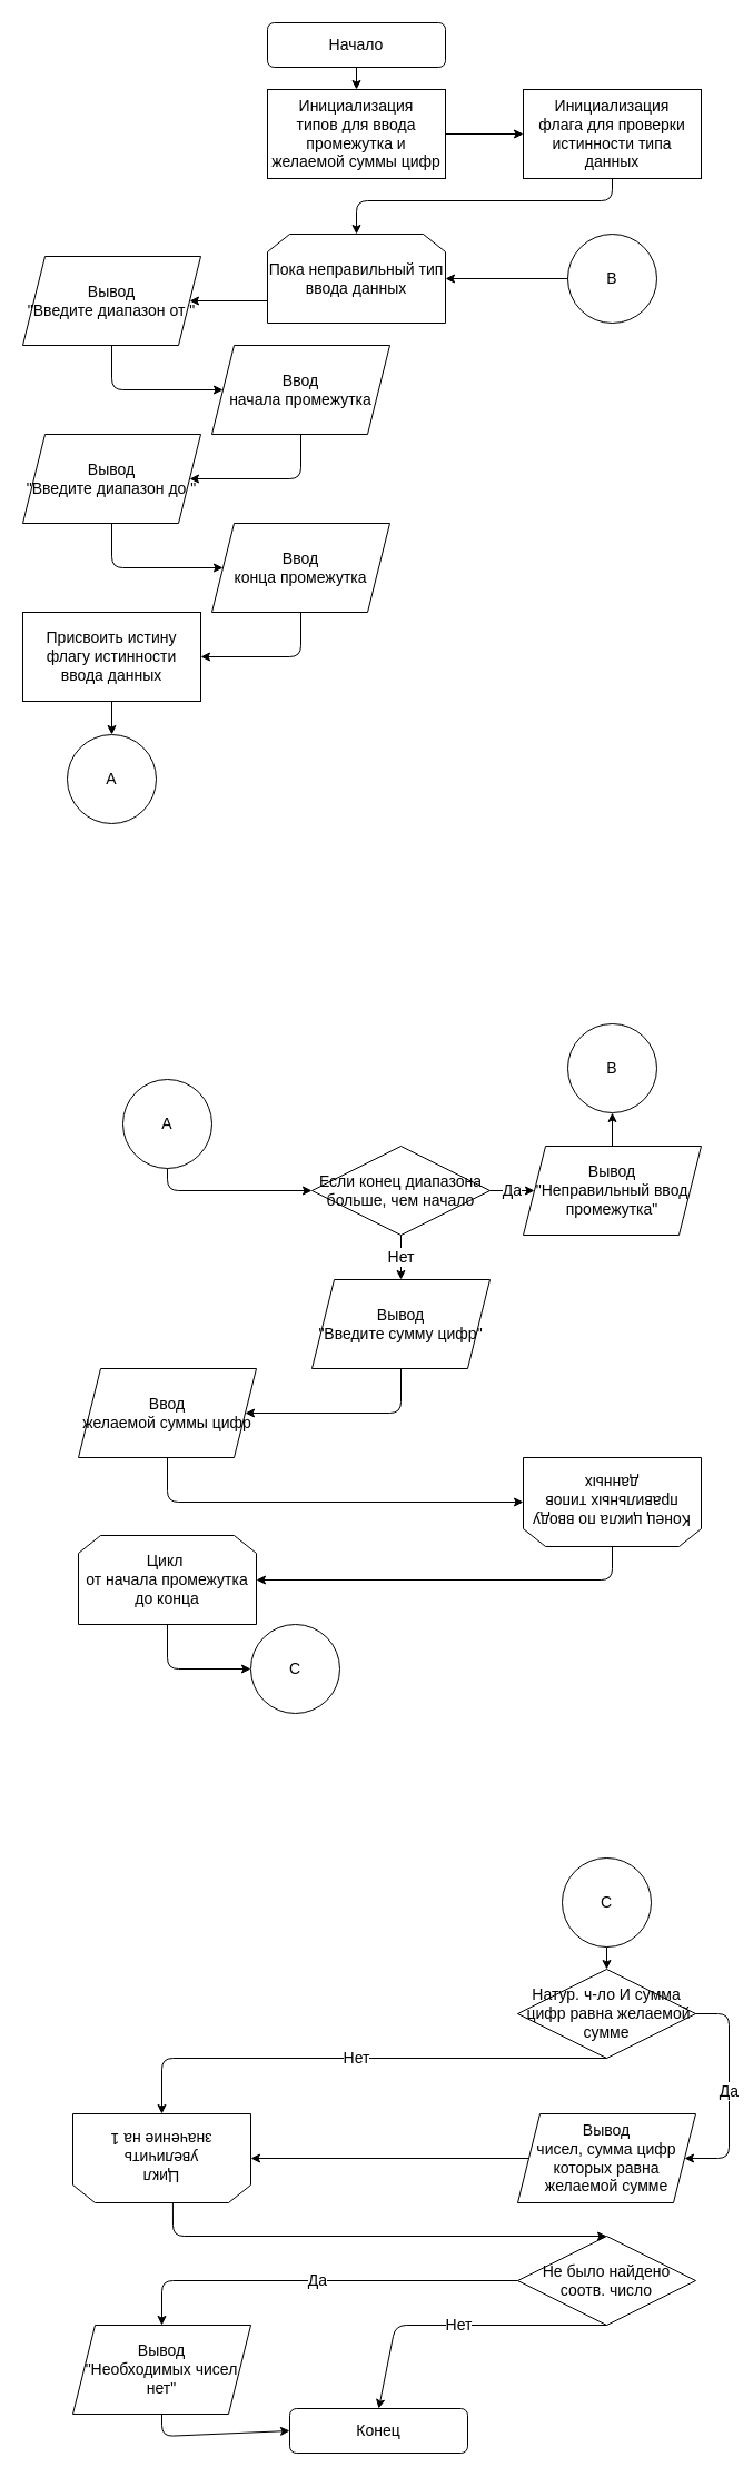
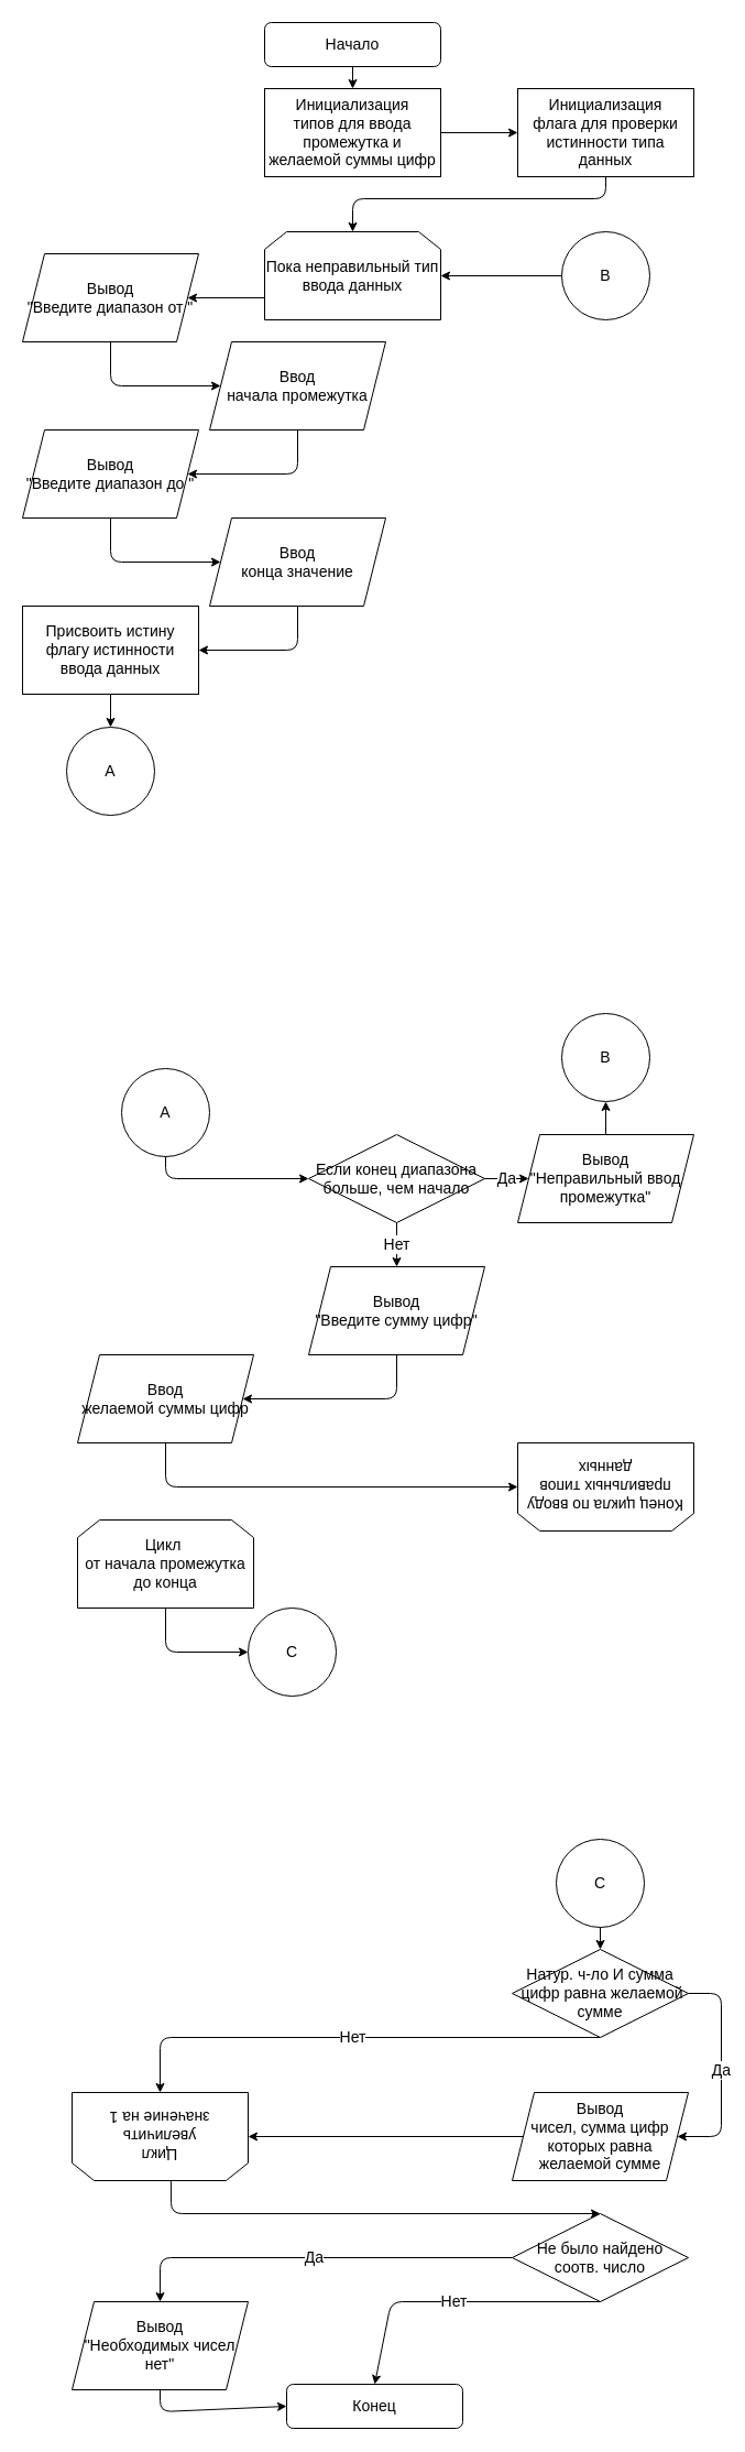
  <mxCell id="0" />
  <mxCell id="1" parent="0" />
  <mxCell id="2" value="Начало" style="rounded=1;whiteSpace=wrap;html=1;strokeWidth=1;fontSize=14;" parent="1" vertex="1"><mxGeometry x="240" y="20" width="160" height="40" as="geometry" /></mxCell>
  <mxCell id="3" value="" style="endArrow=classic;html=1;exitX=0.5;exitY=1;exitDx=0;exitDy=0;entryX=0.5;entryY=0;entryDx=0;entryDy=0;strokeWidth=1;fontSize=14;" parent="1" source="2" target="4" edge="1"><mxGeometry width="50" height="50" relative="1" as="geometry"><mxPoint x="310" y="230" as="sourcePoint" /><mxPoint x="320" y="80" as="targetPoint" /></mxGeometry></mxCell>
  <mxCell id="4" value="Инициализация&lt;br&gt;типов для ввода промежутка и желаемой суммы цифр" style="rounded=0;whiteSpace=wrap;html=1;strokeWidth=1;fontSize=14;" parent="1" vertex="1"><mxGeometry x="240" y="80" width="160" height="80" as="geometry" /></mxCell>
  <mxCell id="5" value="" style="endArrow=classic;html=1;exitX=1;exitY=0.5;exitDx=0;exitDy=0;entryX=0;entryY=0.5;entryDx=0;entryDy=0;strokeWidth=1;fontSize=14;" parent="1" source="4" target="6" edge="1"><mxGeometry width="50" height="50" relative="1" as="geometry"><mxPoint x="310" y="210" as="sourcePoint" /><mxPoint x="360" y="210" as="targetPoint" /></mxGeometry></mxCell>
  <mxCell id="6" value="Инициализация&lt;br style=&quot;font-size: 14px&quot;&gt;флага для проверки истинности типа данных" style="rounded=0;whiteSpace=wrap;html=1;strokeWidth=1;fontSize=14;" parent="1" vertex="1"><mxGeometry x="470" y="80" width="160" height="80" as="geometry" /></mxCell>
  <mxCell id="7" value="Пока неправильный тип ввода данных" style="shape=loopLimit;whiteSpace=wrap;html=1;strokeWidth=1;fontSize=14;" parent="1" vertex="1"><mxGeometry x="240" y="210" width="160" height="80" as="geometry" /></mxCell>
  <mxCell id="8" value="" style="endArrow=classic;html=1;exitX=0.5;exitY=1;exitDx=0;exitDy=0;entryX=0.5;entryY=0;entryDx=0;entryDy=0;strokeWidth=1;fontSize=14;" parent="1" source="6" target="7" edge="1"><mxGeometry width="50" height="50" relative="1" as="geometry"><mxPoint x="310" y="300" as="sourcePoint" /><mxPoint x="530" y="310" as="targetPoint" /><Array as="points"><mxPoint x="550" y="180" /><mxPoint x="320" y="180" /></Array></mxGeometry></mxCell>
  <mxCell id="9" value="Вывод&lt;br style=&quot;font-size: 14px;&quot;&gt;&quot;Введите диапазон от &quot;" style="shape=parallelogram;perimeter=parallelogramPerimeter;whiteSpace=wrap;html=1;fixedSize=1;strokeWidth=1;fontSize=14;" parent="1" vertex="1"><mxGeometry x="20" y="230" width="160" height="80" as="geometry" /></mxCell>
  <mxCell id="10" value="Ввод&lt;br style=&quot;font-size: 14px&quot;&gt;начала промежутка" style="shape=parallelogram;perimeter=parallelogramPerimeter;whiteSpace=wrap;html=1;fixedSize=1;strokeWidth=1;fontSize=14;" parent="1" vertex="1"><mxGeometry x="190" y="310" width="160" height="80" as="geometry" /></mxCell>
  <mxCell id="11" value="" style="endArrow=classic;html=1;exitX=0.5;exitY=1;exitDx=0;exitDy=0;entryX=0;entryY=0.5;entryDx=0;entryDy=0;strokeWidth=1;fontSize=14;" parent="1" source="9" target="10" edge="1"><mxGeometry width="50" height="50" relative="1" as="geometry"><mxPoint x="260" y="510" as="sourcePoint" /><mxPoint x="310" y="460" as="targetPoint" /><Array as="points"><mxPoint x="100" y="350" /></Array></mxGeometry></mxCell>
  <mxCell id="12" value="Вывод&lt;br style=&quot;font-size: 14px;&quot;&gt;&quot;Введите диапазон до &quot;" style="shape=parallelogram;perimeter=parallelogramPerimeter;whiteSpace=wrap;html=1;fixedSize=1;strokeWidth=1;fontSize=14;" parent="1" vertex="1"><mxGeometry x="20" y="390" width="160" height="80" as="geometry" /></mxCell>
  <mxCell id="13" value="" style="endArrow=classic;html=1;exitX=0.5;exitY=1;exitDx=0;exitDy=0;entryX=1;entryY=0.5;entryDx=0;entryDy=0;strokeWidth=1;fontSize=14;" parent="1" source="10" target="12" edge="1"><mxGeometry width="50" height="50" relative="1" as="geometry"><mxPoint x="260" y="510" as="sourcePoint" /><mxPoint x="270" y="550" as="targetPoint" /><Array as="points"><mxPoint x="270" y="430" /></Array></mxGeometry></mxCell>
- <mxCell id="14" value="Ввод&lt;br style=&quot;font-size: 14px&quot;&gt;конца промежутка" style="shape=parallelogram;perimeter=parallelogramPerimeter;whiteSpace=wrap;html=1;fixedSize=1;strokeWidth=1;fontSize=14;" parent="1" vertex="1"><mxGeometry x="190" y="470" width="160" height="80" as="geometry" /></mxCell>
+ <mxCell id="14" value="Ввод&lt;br style=&quot;font-size: 14px&quot;&gt;конца значение" style="shape=parallelogram;perimeter=parallelogramPerimeter;whiteSpace=wrap;html=1;fixedSize=1;strokeWidth=1;fontSize=14;" parent="1" vertex="1"><mxGeometry x="190" y="470" width="160" height="80" as="geometry" /></mxCell>
  <mxCell id="15" value="" style="endArrow=classic;html=1;entryX=0;entryY=0.5;entryDx=0;entryDy=0;exitX=0.5;exitY=1;exitDx=0;exitDy=0;strokeWidth=1;fontSize=14;" parent="1" source="12" target="14" edge="1"><mxGeometry width="50" height="50" relative="1" as="geometry"><mxPoint x="260" y="710" as="sourcePoint" /><mxPoint x="310" y="660" as="targetPoint" /><Array as="points"><mxPoint x="100" y="510" /></Array></mxGeometry></mxCell>
  <mxCell id="16" value="Присвоить истину флагу истинности ввода данных" style="rounded=0;whiteSpace=wrap;html=1;strokeWidth=1;fontSize=14;" parent="1" vertex="1"><mxGeometry x="20" y="550" width="160" height="80" as="geometry" /></mxCell>
  <mxCell id="17" value="" style="endArrow=classic;html=1;exitX=0.5;exitY=1;exitDx=0;exitDy=0;entryX=1;entryY=0.5;entryDx=0;entryDy=0;strokeWidth=1;fontSize=14;" parent="1" source="14" target="16" edge="1"><mxGeometry width="50" height="50" relative="1" as="geometry"><mxPoint x="260" y="790" as="sourcePoint" /><mxPoint x="310" y="740" as="targetPoint" /><Array as="points"><mxPoint x="270" y="590" /></Array></mxGeometry></mxCell>
  <mxCell id="18" value="Если конец диапазона больше, чем начало" style="rhombus;whiteSpace=wrap;html=1;strokeWidth=1;fontSize=14;" parent="1" vertex="1"><mxGeometry x="280" y="1030" width="160" height="80" as="geometry" /></mxCell>
  <mxCell id="19" value="" style="endArrow=classic;html=1;exitX=0.5;exitY=1;exitDx=0;exitDy=0;entryX=0;entryY=0.5;entryDx=0;entryDy=0;strokeWidth=1;fontSize=14;" parent="1" source="47" target="18" edge="1"><mxGeometry width="50" height="50" relative="1" as="geometry"><mxPoint x="150" y="1030" as="sourcePoint" /><mxPoint x="360" y="1420" as="targetPoint" /><Array as="points"><mxPoint x="150" y="1070" /></Array></mxGeometry></mxCell>
  <mxCell id="20" value="Да" style="endArrow=classic;html=1;exitX=1;exitY=0.5;exitDx=0;exitDy=0;strokeWidth=1;fontSize=14;" parent="1" source="18" target="21" edge="1"><mxGeometry width="50" height="50" relative="1" as="geometry"><mxPoint x="310" y="1370" as="sourcePoint" /><mxPoint x="450" y="1270" as="targetPoint" /></mxGeometry></mxCell>
  <mxCell id="21" value="Вывод&lt;br style=&quot;font-size: 14px;&quot;&gt;&quot;Неправильный ввод промежутка&quot;" style="shape=parallelogram;perimeter=parallelogramPerimeter;whiteSpace=wrap;html=1;fixedSize=1;strokeWidth=1;fontSize=14;" parent="1" vertex="1"><mxGeometry x="470" y="1030" width="160" height="80" as="geometry" /></mxCell>
  <mxCell id="22" value="" style="endArrow=classic;html=1;exitX=0.5;exitY=0;exitDx=0;exitDy=0;strokeWidth=1;fontSize=14;entryX=0.5;entryY=1;entryDx=0;entryDy=0;" parent="1" source="21" target="48" edge="1"><mxGeometry width="50" height="50" relative="1" as="geometry"><mxPoint x="360" y="1020" as="sourcePoint" /><mxPoint x="530" y="960" as="targetPoint" /><Array as="points" /></mxGeometry></mxCell>
  <mxCell id="23" value="Нет" style="endArrow=classic;html=1;exitX=0.5;exitY=1;exitDx=0;exitDy=0;entryX=0.5;entryY=0;entryDx=0;entryDy=0;strokeWidth=1;fontSize=14;" parent="1" source="18" target="24" edge="1"><mxGeometry relative="1" as="geometry"><mxPoint x="370" y="1260" as="sourcePoint" /><mxPoint x="320" y="1360" as="targetPoint" /></mxGeometry></mxCell>
  <mxCell id="24" value="Вывод&lt;br style=&quot;font-size: 14px;&quot;&gt;&quot;Введите сумму цифр&quot;" style="shape=parallelogram;perimeter=parallelogramPerimeter;whiteSpace=wrap;html=1;fixedSize=1;strokeWidth=1;fontSize=14;" parent="1" vertex="1"><mxGeometry x="280" y="1150" width="160" height="80" as="geometry" /></mxCell>
  <mxCell id="25" value="Ввод&lt;br style=&quot;font-size: 14px&quot;&gt;желаемой суммы цифр" style="shape=parallelogram;perimeter=parallelogramPerimeter;whiteSpace=wrap;html=1;fixedSize=1;strokeWidth=1;fontSize=14;" parent="1" vertex="1"><mxGeometry x="70" y="1230" width="160" height="80" as="geometry" /></mxCell>
  <mxCell id="26" value="" style="endArrow=classic;html=1;exitX=0.5;exitY=1;exitDx=0;exitDy=0;entryX=1;entryY=0.5;entryDx=0;entryDy=0;strokeWidth=1;fontSize=14;" parent="1" source="24" target="25" edge="1"><mxGeometry width="50" height="50" relative="1" as="geometry"><mxPoint x="390" y="1550" as="sourcePoint" /><mxPoint x="440" y="1500" as="targetPoint" /><Array as="points"><mxPoint x="360" y="1270" /></Array></mxGeometry></mxCell>
  <mxCell id="27" value="Конец цикла по вводу правильных типов данных" style="shape=loopLimit;whiteSpace=wrap;html=1;rotation=-180;strokeWidth=1;fontSize=14;" parent="1" vertex="1"><mxGeometry x="470" y="1310" width="160" height="80" as="geometry" /></mxCell>
  <mxCell id="28" value="" style="endArrow=classic;html=1;exitX=0.5;exitY=1;exitDx=0;exitDy=0;entryX=1;entryY=0.5;entryDx=0;entryDy=0;strokeWidth=1;fontSize=14;" parent="1" source="25" target="27" edge="1"><mxGeometry width="50" height="50" relative="1" as="geometry"><mxPoint x="390" y="1450" as="sourcePoint" /><mxPoint x="440" y="1400" as="targetPoint" /><Array as="points"><mxPoint x="150" y="1350" /></Array></mxGeometry></mxCell>
- <mxCell id="29" value="" style="endArrow=classic;html=1;exitX=0.5;exitY=0;exitDx=0;exitDy=0;entryX=1;entryY=0.5;entryDx=0;entryDy=0;strokeWidth=1;fontSize=14;" parent="1" source="27" target="30" edge="1"><mxGeometry width="50" height="50" relative="1" as="geometry"><mxPoint x="390" y="1750" as="sourcePoint" /><mxPoint x="320" y="1780" as="targetPoint" /><Array as="points"><mxPoint x="550" y="1420" /></Array></mxGeometry></mxCell>
  <mxCell id="30" value="Цикл&amp;nbsp;&lt;br style=&quot;font-size: 14px&quot;&gt;от начала промежутка до конца" style="shape=loopLimit;whiteSpace=wrap;html=1;strokeWidth=1;fontSize=14;" parent="1" vertex="1"><mxGeometry x="70" y="1380" width="160" height="80" as="geometry" /></mxCell>
  <mxCell id="31" value="" style="endArrow=classic;html=1;exitX=0.5;exitY=1;exitDx=0;exitDy=0;strokeWidth=1;fontSize=14;entryX=0;entryY=0.5;entryDx=0;entryDy=0;" parent="1" source="30" target="51" edge="1"><mxGeometry width="50" height="50" relative="1" as="geometry"><mxPoint x="420" y="1870" as="sourcePoint" /><mxPoint x="240" y="1500" as="targetPoint" /><Array as="points"><mxPoint x="150" y="1500" /></Array></mxGeometry></mxCell>
  <mxCell id="32" value="Натур. ч-ло И сумма&lt;br style=&quot;font-size: 14px&quot;&gt;&amp;nbsp;цифр равна желаемой сумме" style="rhombus;whiteSpace=wrap;html=1;strokeWidth=1;fontSize=14;" parent="1" vertex="1"><mxGeometry x="465" y="1770" width="160" height="80" as="geometry" /></mxCell>
  <mxCell id="33" value="Да" style="endArrow=classic;html=1;exitX=1;exitY=0.5;exitDx=0;exitDy=0;entryX=1;entryY=0.5;entryDx=0;entryDy=0;strokeWidth=1;fontSize=14;" parent="1" source="32" target="41" edge="1"><mxGeometry width="50" height="50" relative="1" as="geometry"><mxPoint x="415" y="2170" as="sourcePoint" /><mxPoint x="635" y="2020" as="targetPoint" /><Array as="points"><mxPoint x="655" y="1810" /><mxPoint x="655" y="1940" /></Array></mxGeometry></mxCell>
  <mxCell id="34" value="Цикл&lt;br style=&quot;font-size: 14px&quot;&gt;увеличить &lt;br style=&quot;font-size: 14px&quot;&gt;значение на 1" style="shape=loopLimit;whiteSpace=wrap;html=1;rotation=-180;strokeWidth=1;fontSize=14;" parent="1" vertex="1"><mxGeometry x="65" y="1900" width="160" height="80" as="geometry" /></mxCell>
  <mxCell id="35" value="Не было найдено соотв. число" style="rhombus;whiteSpace=wrap;html=1;strokeWidth=1;fontSize=14;" parent="1" vertex="1"><mxGeometry x="465" y="2010" width="160" height="80" as="geometry" /></mxCell>
  <mxCell id="36" value="" style="endArrow=classic;html=1;exitX=0.438;exitY=0;exitDx=0;exitDy=0;exitPerimeter=0;entryX=0.5;entryY=0;entryDx=0;entryDy=0;strokeWidth=1;fontSize=14;" parent="1" source="34" target="35" edge="1"><mxGeometry width="50" height="50" relative="1" as="geometry"><mxPoint x="415" y="2250" as="sourcePoint" /><mxPoint x="465" y="2200" as="targetPoint" /><Array as="points"><mxPoint x="155" y="2010" /></Array></mxGeometry></mxCell>
  <mxCell id="37" value="Вывод&lt;br style=&quot;font-size: 14px;&quot;&gt;&quot;Необходимых чисел нет&quot;" style="shape=parallelogram;perimeter=parallelogramPerimeter;whiteSpace=wrap;html=1;fixedSize=1;strokeWidth=1;fontSize=14;" parent="1" vertex="1"><mxGeometry x="65" y="2090" width="160" height="80" as="geometry" /></mxCell>
  <mxCell id="38" value="Да" style="endArrow=classic;html=1;exitX=0;exitY=0.5;exitDx=0;exitDy=0;entryX=0.5;entryY=0;entryDx=0;entryDy=0;strokeWidth=1;fontSize=14;" parent="1" source="35" target="37" edge="1"><mxGeometry width="50" height="50" relative="1" as="geometry"><mxPoint x="415" y="2340" as="sourcePoint" /><mxPoint x="465" y="2290" as="targetPoint" /><Array as="points"><mxPoint x="145" y="2050" /></Array></mxGeometry></mxCell>
  <mxCell id="39" value="Конец" style="rounded=1;whiteSpace=wrap;html=1;strokeWidth=1;fontSize=14;" parent="1" vertex="1"><mxGeometry x="260" y="2165" width="160" height="40" as="geometry" /></mxCell>
  <mxCell id="40" value="" style="endArrow=classic;html=1;exitX=0.5;exitY=1;exitDx=0;exitDy=0;entryX=0;entryY=0.5;entryDx=0;entryDy=0;strokeWidth=1;fontSize=14;" parent="1" source="37" target="39" edge="1"><mxGeometry width="50" height="50" relative="1" as="geometry"><mxPoint x="415" y="2540" as="sourcePoint" /><mxPoint x="465" y="2490" as="targetPoint" /><Array as="points"><mxPoint x="145" y="2190" /></Array></mxGeometry></mxCell>
  <mxCell id="41" value="Вывод&lt;br style=&quot;font-size: 14px&quot;&gt;чисел, сумма цифр которых равна желаемой сумме" style="shape=parallelogram;perimeter=parallelogramPerimeter;whiteSpace=wrap;html=1;fixedSize=1;strokeWidth=1;fontSize=14;" parent="1" vertex="1"><mxGeometry x="465" y="1900" width="160" height="80" as="geometry" /></mxCell>
  <mxCell id="42" value="Нет" style="endArrow=classic;html=1;exitX=0.5;exitY=1;exitDx=0;exitDy=0;entryX=0.5;entryY=1;entryDx=0;entryDy=0;strokeWidth=1;fontSize=14;" parent="1" source="32" target="34" edge="1"><mxGeometry width="50" height="50" relative="1" as="geometry"><mxPoint x="425" y="1960" as="sourcePoint" /><mxPoint x="475" y="1910" as="targetPoint" /><Array as="points"><mxPoint x="145" y="1850" /></Array></mxGeometry></mxCell>
  <mxCell id="43" value="" style="endArrow=classic;html=1;exitX=0;exitY=0.5;exitDx=0;exitDy=0;entryX=0;entryY=0.5;entryDx=0;entryDy=0;strokeWidth=1;fontSize=14;" parent="1" source="41" target="34" edge="1"><mxGeometry width="50" height="50" relative="1" as="geometry"><mxPoint x="425" y="1960" as="sourcePoint" /><mxPoint x="475" y="1910" as="targetPoint" /></mxGeometry></mxCell>
  <mxCell id="44" value="Нет" style="endArrow=classic;html=1;exitX=0.5;exitY=1;exitDx=0;exitDy=0;entryX=0.5;entryY=0;entryDx=0;entryDy=0;strokeWidth=1;fontSize=14;" parent="1" source="35" target="39" edge="1"><mxGeometry width="50" height="50" relative="1" as="geometry"><mxPoint x="425" y="2260" as="sourcePoint" /><mxPoint x="455" y="2100" as="targetPoint" /><Array as="points"><mxPoint x="355" y="2090" /></Array></mxGeometry></mxCell>
  <mxCell id="45" value="A" style="ellipse;whiteSpace=wrap;html=1;strokeWidth=1;fontSize=14;" vertex="1" parent="1"><mxGeometry x="60" y="660" width="80" height="80" as="geometry" /></mxCell>
  <mxCell id="46" value="" style="endArrow=classic;html=1;strokeWidth=1;fontSize=14;exitX=0.5;exitY=1;exitDx=0;exitDy=0;entryX=0.5;entryY=0;entryDx=0;entryDy=0;" edge="1" parent="1" source="16" target="45"><mxGeometry width="50" height="50" relative="1" as="geometry"><mxPoint x="260" y="820" as="sourcePoint" /><mxPoint x="310" y="770" as="targetPoint" /></mxGeometry></mxCell>
  <mxCell id="47" value="A" style="ellipse;whiteSpace=wrap;html=1;strokeWidth=1;fontSize=14;" vertex="1" parent="1"><mxGeometry x="110" y="970" width="80" height="80" as="geometry" /></mxCell>
  <mxCell id="48" value="B" style="ellipse;whiteSpace=wrap;html=1;strokeWidth=1;fontSize=14;" vertex="1" parent="1"><mxGeometry x="510" y="920" width="80" height="80" as="geometry" /></mxCell>
  <mxCell id="49" value="B" style="ellipse;whiteSpace=wrap;html=1;strokeWidth=1;fontSize=14;" vertex="1" parent="1"><mxGeometry x="510" y="210" width="80" height="80" as="geometry" /></mxCell>
  <mxCell id="50" value="" style="endArrow=classic;html=1;strokeWidth=1;fontSize=14;exitX=0;exitY=0.5;exitDx=0;exitDy=0;entryX=1;entryY=0.5;entryDx=0;entryDy=0;" edge="1" parent="1" source="49" target="7"><mxGeometry width="50" height="50" relative="1" as="geometry"><mxPoint x="310" y="430" as="sourcePoint" /><mxPoint x="360" y="380" as="targetPoint" /></mxGeometry></mxCell>
  <mxCell id="51" value="C" style="ellipse;whiteSpace=wrap;html=1;strokeWidth=1;fontSize=14;" vertex="1" parent="1"><mxGeometry x="225" y="1460" width="80" height="80" as="geometry" /></mxCell>
  <mxCell id="52" value="C" style="ellipse;whiteSpace=wrap;html=1;strokeWidth=1;fontSize=14;" vertex="1" parent="1"><mxGeometry x="505" y="1670" width="80" height="80" as="geometry" /></mxCell>
  <mxCell id="53" value="" style="endArrow=classic;html=1;strokeWidth=1;fontSize=14;exitX=0.5;exitY=1;exitDx=0;exitDy=0;entryX=0.5;entryY=0;entryDx=0;entryDy=0;" edge="1" parent="1" source="52" target="32"><mxGeometry width="50" height="50" relative="1" as="geometry"><mxPoint x="310" y="1670" as="sourcePoint" /><mxPoint x="360" y="1620" as="targetPoint" /></mxGeometry></mxCell>
  <mxCell id="54" value="" style="endArrow=classic;html=1;strokeWidth=1;fontSize=14;exitX=0;exitY=0.75;exitDx=0;exitDy=0;entryX=1;entryY=0.5;entryDx=0;entryDy=0;" edge="1" parent="1" source="7" target="9"><mxGeometry width="50" height="50" relative="1" as="geometry"><mxPoint x="310" y="490" as="sourcePoint" /><mxPoint x="360" y="440" as="targetPoint" /></mxGeometry></mxCell>
